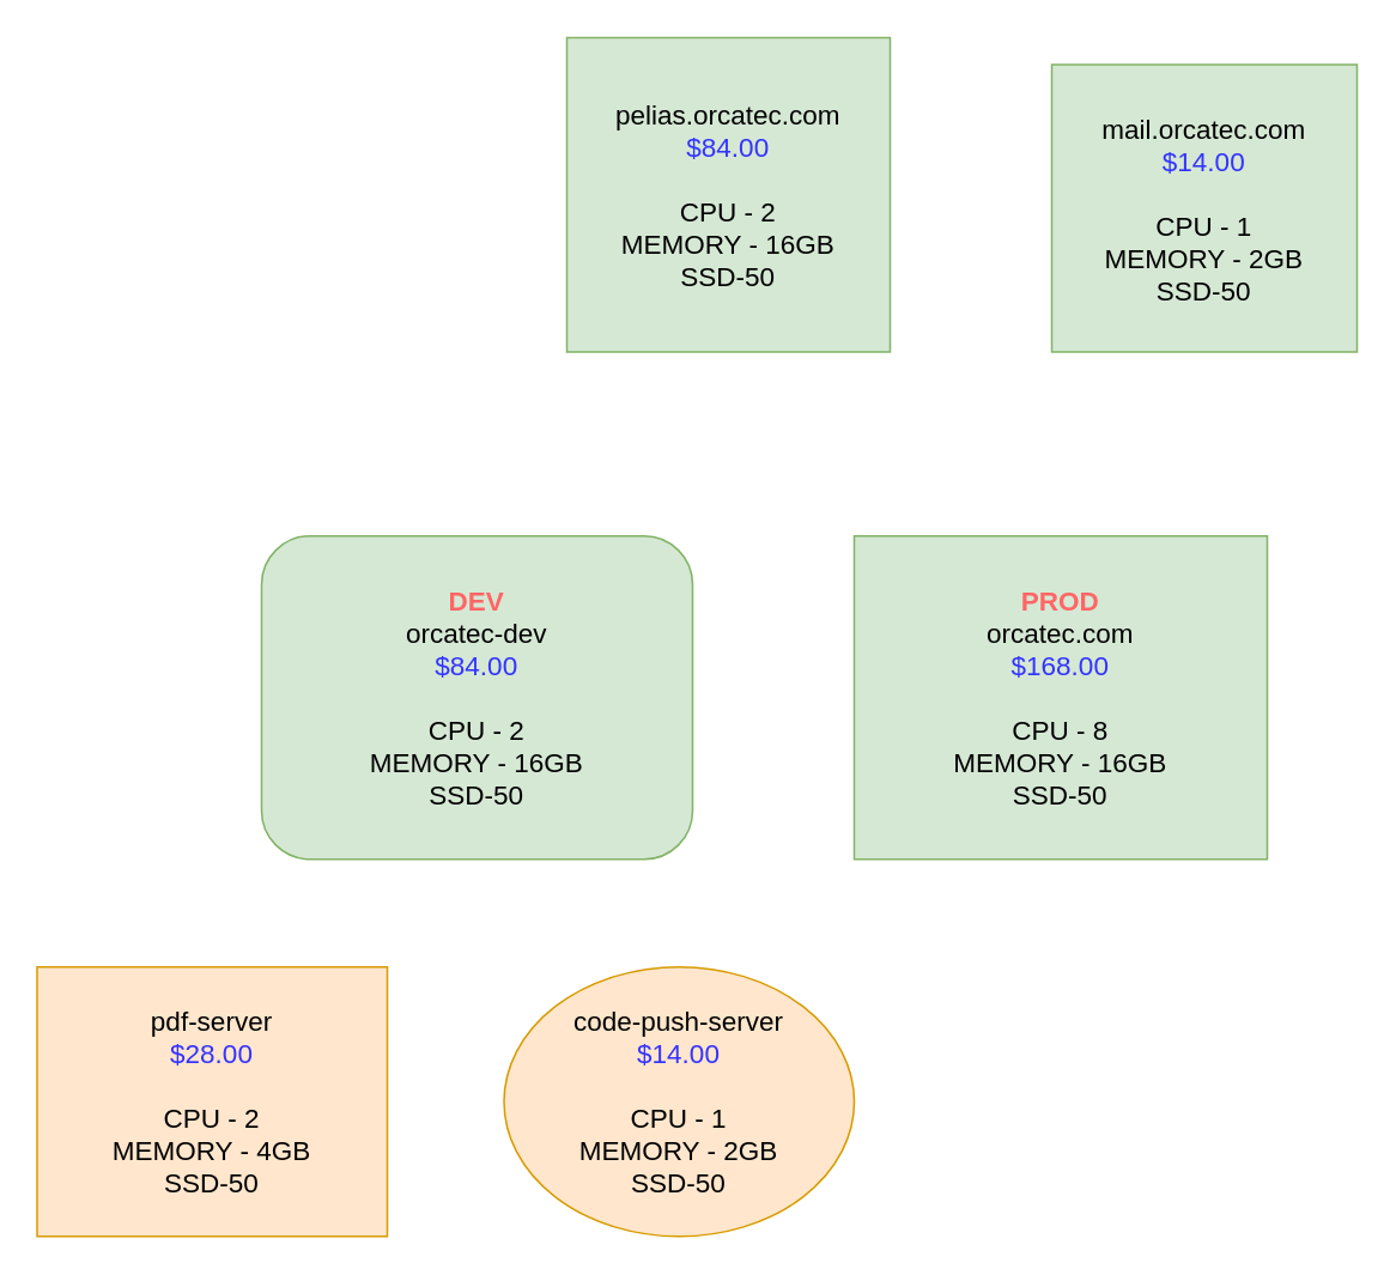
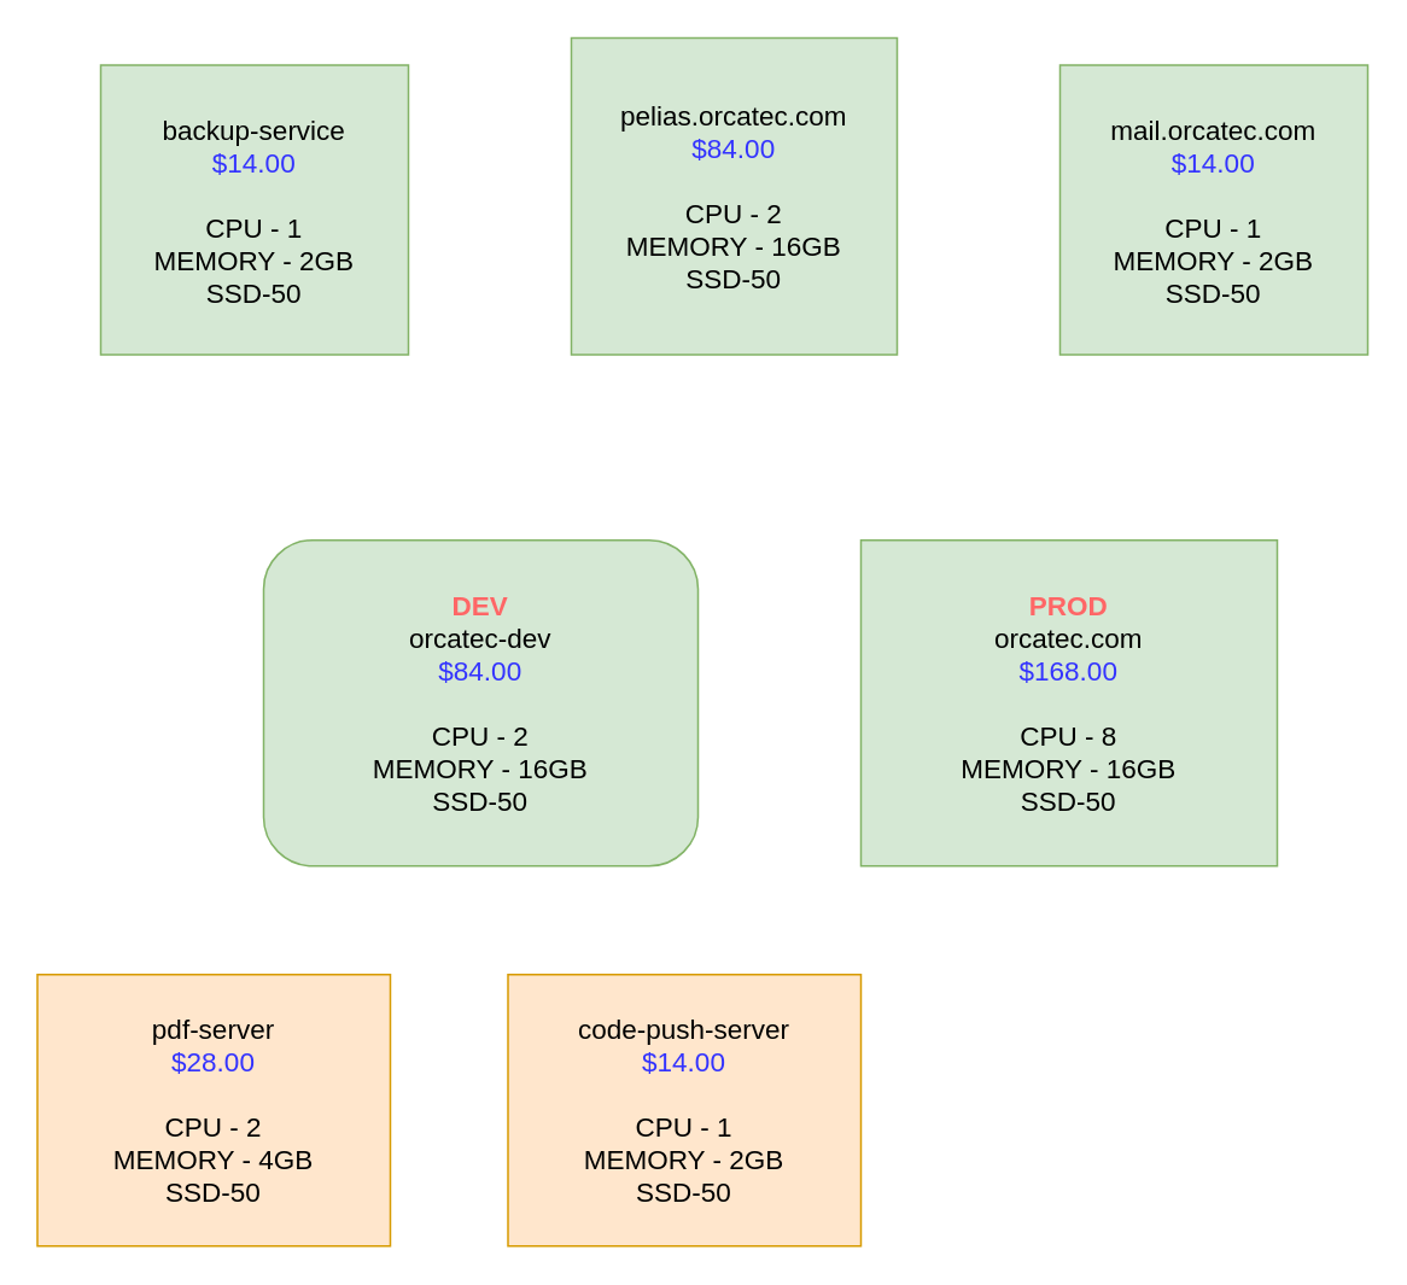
  <mxCell id="0" />
  <mxCell id="1" parent="0" />
+ <mxCell id="2" value="&lt;font style=&quot;font-size: 15px;&quot;&gt;backup-service&lt;br&gt;&lt;/font&gt;&lt;font style=&quot;font-size: 15px; color: rgb(51, 51, 255);&quot;&gt;$14.00&lt;br&gt;&lt;br&gt;&lt;span style=&quot;color: rgb(0, 0, 0);&quot;&gt;CPU - 1&lt;/span&gt;&lt;br style=&quot;color: rgb(0, 0, 0);&quot;&gt;&lt;span style=&quot;color: rgb(0, 0, 0);&quot;&gt;MEMORY - 2GB&lt;/span&gt;&lt;br style=&quot;color: rgb(0, 0, 0);&quot;&gt;&lt;span style=&quot;color: rgb(0, 0, 0);&quot;&gt;SSD-50&lt;/span&gt;&lt;/font&gt;" style="html=1;whiteSpace=wrap;fillColor=#d5e8d4;strokeColor=#82b366;" vertex="1" parent="1"><mxGeometry x="55" y="35.5" width="170" height="160" as="geometry" /></mxCell>
  <mxCell id="3" value="&lt;font style=&quot;font-size: 15px;&quot;&gt;mail.orcatec.com&lt;br&gt;&lt;/font&gt;&lt;span style=&quot;color: rgb(51, 51, 255); font-size: 15px;&quot;&gt;$14.00&lt;br&gt;&lt;br&gt;&lt;span style=&quot;color: rgb(0, 0, 0);&quot;&gt;CPU - 1&lt;/span&gt;&lt;br style=&quot;color: rgb(0, 0, 0);&quot;&gt;&lt;span style=&quot;color: rgb(0, 0, 0);&quot;&gt;MEMORY - 2GB&lt;/span&gt;&lt;br style=&quot;color: rgb(0, 0, 0);&quot;&gt;&lt;span style=&quot;color: rgb(0, 0, 0);&quot;&gt;SSD-50&lt;/span&gt;&lt;/span&gt;" style="html=1;whiteSpace=wrap;fillColor=#d5e8d4;strokeColor=#82b366;" vertex="1" parent="1"><mxGeometry x="585" y="35.5" width="170" height="160" as="geometry" /></mxCell>
  <mxCell id="4" value="&lt;font style=&quot;font-size: 15px;&quot;&gt;&lt;font color=&quot;#ff6666&quot;&gt;&lt;b&gt;DEV&lt;/b&gt;&lt;/font&gt;&lt;br&gt;orcatec-dev&lt;br&gt;&lt;/font&gt;&lt;span style=&quot;color: rgb(51, 51, 255); font-size: 15px;&quot;&gt;$84.00&lt;br&gt;&lt;br&gt;&lt;span style=&quot;color: rgb(0, 0, 0);&quot;&gt;CPU - 2&lt;/span&gt;&lt;br style=&quot;color: rgb(0, 0, 0);&quot;&gt;&lt;span style=&quot;color: rgb(0, 0, 0);&quot;&gt;MEMORY - 16GB&lt;/span&gt;&lt;br style=&quot;color: rgb(0, 0, 0);&quot;&gt;&lt;span style=&quot;color: rgb(0, 0, 0);&quot;&gt;SSD-50&lt;/span&gt;&lt;/span&gt;" style="html=1;whiteSpace=wrap;fillColor=#d5e8d4;strokeColor=#82b366;rounded=1;" vertex="1" parent="1"><mxGeometry x="145" y="298" width="240" height="180" as="geometry" /></mxCell>
  <mxCell id="5" value="&lt;font style=&quot;font-size: 15px;&quot;&gt;&lt;font style=&quot;color: rgb(255, 102, 102);&quot;&gt;&lt;b&gt;PROD&lt;/b&gt;&lt;/font&gt;&lt;br&gt;orcatec.com&lt;br&gt;&lt;/font&gt;&lt;span style=&quot;color: rgb(51, 51, 255); font-size: 15px;&quot;&gt;$168.00&lt;br&gt;&lt;br&gt;&lt;span style=&quot;color: rgb(0, 0, 0);&quot;&gt;CPU - 8&lt;/span&gt;&lt;br style=&quot;color: rgb(0, 0, 0);&quot;&gt;&lt;span style=&quot;color: rgb(0, 0, 0);&quot;&gt;MEMORY - 16GB&lt;/span&gt;&lt;br style=&quot;color: rgb(0, 0, 0);&quot;&gt;&lt;span style=&quot;color: rgb(0, 0, 0);&quot;&gt;SSD-50&lt;/span&gt;&lt;/span&gt;" style="html=1;whiteSpace=wrap;fillColor=#d5e8d4;strokeColor=#82b366;" vertex="1" parent="1"><mxGeometry x="475" y="298" width="230" height="180" as="geometry" /></mxCell>
  <mxCell id="6" value="&lt;font&gt;&lt;font style=&quot;font-size: 15px;&quot;&gt;&lt;font style=&quot;color: rgb(0, 0, 0);&quot;&gt;pelias.orcatec.com&lt;/font&gt;&lt;br&gt;&lt;/font&gt;&lt;span style=&quot;font-size: 15px;&quot;&gt;&lt;font style=&quot;color: light-dark(rgb(51, 51, 255), rgb(237, 237, 237));&quot;&gt;$84.00&lt;/font&gt;&lt;br&gt;&lt;br&gt;&lt;font style=&quot;color: rgb(0, 0, 0);&quot;&gt;CPU - 2&lt;br&gt;MEMORY - 16GB&lt;br&gt;SSD-50&lt;/font&gt;&lt;/span&gt;&lt;/font&gt;" style="html=1;whiteSpace=wrap;fillColor=#d5e8d4;strokeColor=#82b366;" vertex="1" parent="1"><mxGeometry x="315" y="20.5" width="180" height="175" as="geometry" /></mxCell>
  <mxCell id="7" value="&lt;font style=&quot;font-size: 15px;&quot;&gt;pdf-server&lt;br&gt;&lt;/font&gt;&lt;span style=&quot;color: rgb(51, 51, 255); font-size: 15px;&quot;&gt;$28.00&lt;br&gt;&lt;br&gt;&lt;span style=&quot;color: rgb(0, 0, 0);&quot;&gt;CPU - 2&lt;/span&gt;&lt;br style=&quot;color: rgb(0, 0, 0);&quot;&gt;&lt;span style=&quot;color: rgb(0, 0, 0);&quot;&gt;MEMORY - 4GB&lt;/span&gt;&lt;br style=&quot;color: rgb(0, 0, 0);&quot;&gt;&lt;span style=&quot;color: rgb(0, 0, 0);&quot;&gt;SSD-50&lt;/span&gt;&lt;/span&gt;" style="html=1;whiteSpace=wrap;fillColor=#ffe6cc;strokeColor=#d79b00;" vertex="1" parent="1"><mxGeometry x="20" y="538" width="195" height="150" as="geometry" /></mxCell>
- <mxCell id="8" value="&lt;font style=&quot;font-size: 15px;&quot;&gt;code-push-server&lt;br&gt;&lt;/font&gt;&lt;span style=&quot;color: rgb(51, 51, 255); font-size: 15px;&quot;&gt;$14.00&lt;br&gt;&lt;br&gt;&lt;span style=&quot;color: rgb(0, 0, 0);&quot;&gt;CPU - 1&lt;/span&gt;&lt;br style=&quot;color: rgb(0, 0, 0);&quot;&gt;&lt;span style=&quot;color: rgb(0, 0, 0);&quot;&gt;MEMORY - 2GB&lt;/span&gt;&lt;br style=&quot;color: rgb(0, 0, 0);&quot;&gt;&lt;span style=&quot;color: rgb(0, 0, 0);&quot;&gt;SSD-50&lt;/span&gt;&lt;/span&gt;" style="ellipse;html=1;whiteSpace=wrap;fillColor=#ffe6cc;strokeColor=#d79b00;" vertex="1" parent="1"><mxGeometry x="280" y="538" width="195" height="150" as="geometry" /></mxCell>
+ <mxCell id="8" value="&lt;font style=&quot;font-size: 15px;&quot;&gt;code-push-server&lt;br&gt;&lt;/font&gt;&lt;span style=&quot;color: rgb(51, 51, 255); font-size: 15px;&quot;&gt;$14.00&lt;br&gt;&lt;br&gt;&lt;span style=&quot;color: rgb(0, 0, 0);&quot;&gt;CPU - 1&lt;/span&gt;&lt;br style=&quot;color: rgb(0, 0, 0);&quot;&gt;&lt;span style=&quot;color: rgb(0, 0, 0);&quot;&gt;MEMORY - 2GB&lt;/span&gt;&lt;br style=&quot;color: rgb(0, 0, 0);&quot;&gt;&lt;span style=&quot;color: rgb(0, 0, 0);&quot;&gt;SSD-50&lt;/span&gt;&lt;/span&gt;" style="html=1;whiteSpace=wrap;fillColor=#ffe6cc;strokeColor=#d79b00;" vertex="1" parent="1"><mxGeometry x="280" y="538" width="195" height="150" as="geometry" /></mxCell>
